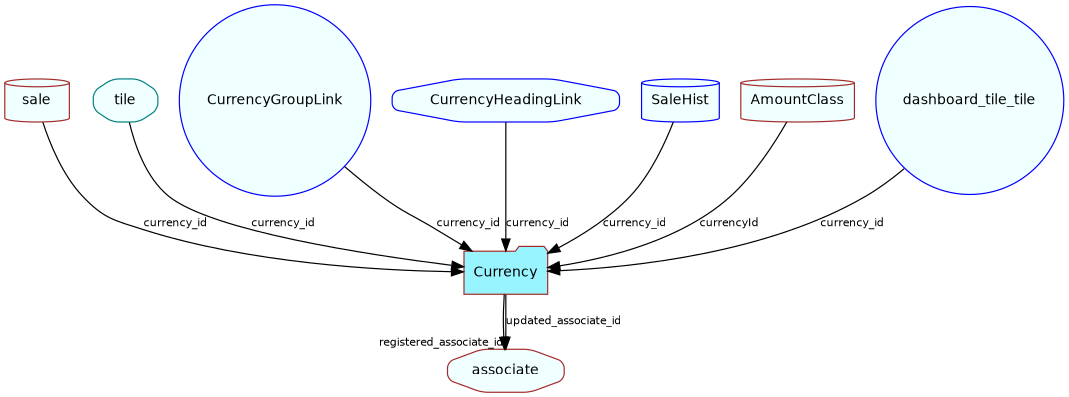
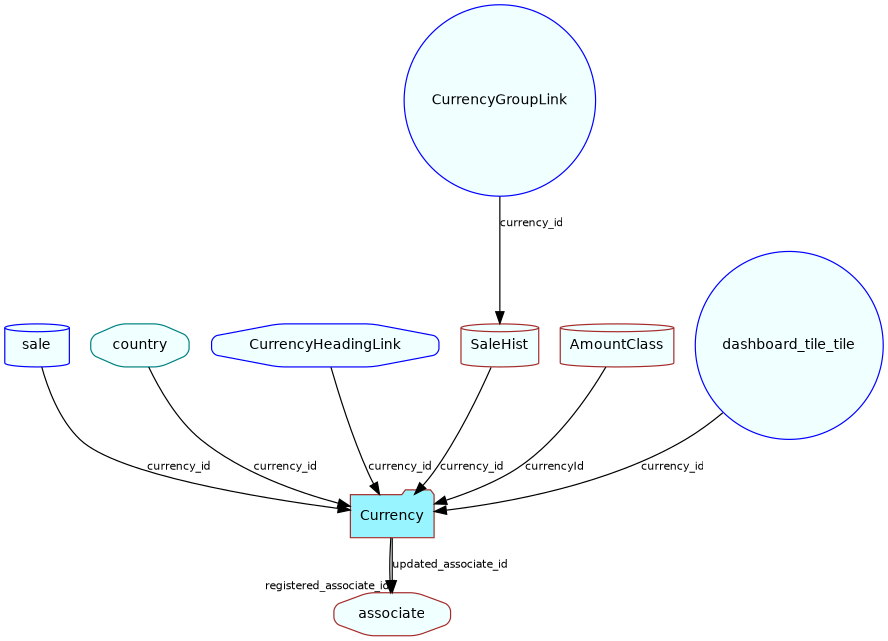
  digraph {
    node [color=brown fillcolor=azure1 fontname=Helvetica fontsize=12 shape=octagon style="rounded, filled"]
    edge [fontname=Helvetica fontsize=9]
    Currency [fillcolor=cadetblue1 shape=folder]
    associate
-   sale [shape=cylinder]
-   country [color=teal label=tile]
+   sale [color=blue shape=cylinder]
+   country [color=teal]
    CurrencyGroupLink [color=blue shape=circle]
    CurrencyHeadingLink [color=blue]
-   SaleHist [color=blue shape=cylinder]
+   SaleHist [shape=cylinder]
    AmountClass [shape=cylinder]
    n9 [color=blue label=dashboard_tile_tile shape=circle]
    Currency -> associate [headlabel=registered_associate_id]
    Currency -> associate [label=updated_associate_id]
    sale -> Currency [label=currency_id]
    country -> Currency [label=currency_id]
-   CurrencyGroupLink -> Currency [label=currency_id]
+   CurrencyGroupLink -> SaleHist [label=currency_id]
    CurrencyHeadingLink -> Currency [label=currency_id]
    SaleHist -> Currency [label=currency_id]
    AmountClass -> Currency [label=currencyId]
    n9 -> Currency [label=currency_id]
  }
